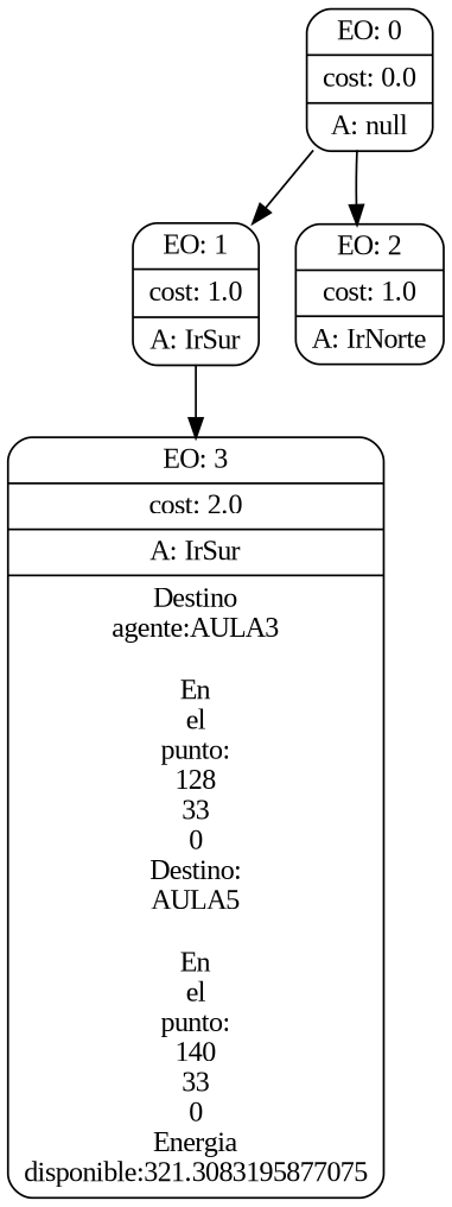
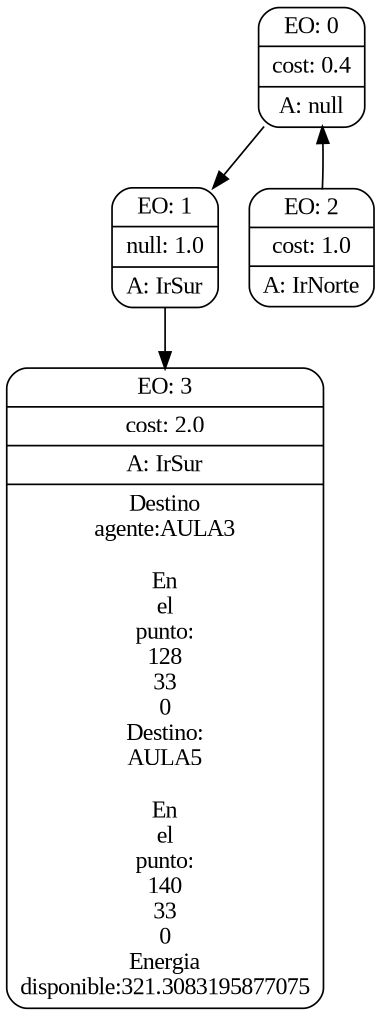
  digraph {
    fontname="Liberation Serif"
    node [fontname="Liberation Serif" shape=Mrecord]
    edge [fontname="Liberation Serif"]
-   n1 [label="{EO: 0|cost: 0.0|A: null}"]
-   n2 [label="{EO: 1|cost: 1.0|A: IrSur}"]
+   n1 [label="{EO: 0|cost: 0.4|A: null}"]
+   n2 [label="{EO: 1|null: 1.0|A: IrSur}"]
    n3 [label="{EO: 2|cost: 1.0|A: IrNorte}"]
    n4 [label="{EO: 3|cost: 2.0|A: IrSur|Destino\nagente:AULA3\n\nEn\nel\npunto:\n128\n33\n0\nDestino:\nAULA5\n\nEn\nel\npunto:\n140\n33\n0\nEnergia\ndisponible:321.3083195877075\n}"]
    n1 -> n2
-   n1 -> n3
+   n3 -> n1
    n2 -> n4
  }
